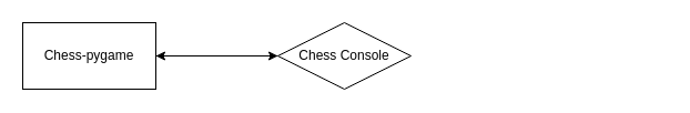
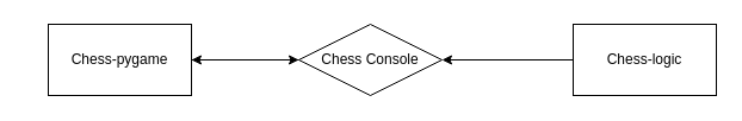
  <mxCell id="0" />
  <mxCell id="1" parent="0" />
  <mxCell id="2" value="" style="edgeStyle=orthogonalEdgeStyle;rounded=0;orthogonalLoop=1;jettySize=auto;html=1;" edge="1" parent="1" source="3" target="5"><mxGeometry relative="1" as="geometry" /></mxCell>
- <mxCell id="3" value="Chess-pygame" style="rounded=0;whiteSpace=wrap;html=1;" vertex="1" parent="1"><mxGeometry x="20" y="20" width="120" height="60" as="geometry" /></mxCell>
+ <mxCell id="3" value="Chess-pygame" style="rounded=0;whiteSpace=wrap;html=1;" vertex="1" parent="1"><mxGeometry x="40" y="20" width="120" height="60" as="geometry" /></mxCell>
  <mxCell id="4" style="edgeStyle=orthogonalEdgeStyle;rounded=0;orthogonalLoop=1;jettySize=auto;html=1;entryX=1;entryY=0.5;entryDx=0;entryDy=0;" edge="1" parent="1" source="5" target="3"><mxGeometry relative="1" as="geometry" /></mxCell>
  <mxCell id="5" value="Chess Console" style="rhombus;whiteSpace=wrap;html=1;" vertex="1" parent="1"><mxGeometry x="250" y="20" width="120" height="60" as="geometry" /></mxCell>
+ <mxCell id="6" style="edgeStyle=orthogonalEdgeStyle;rounded=0;orthogonalLoop=1;jettySize=auto;html=1;" edge="1" parent="1" source="7" target="5"><mxGeometry relative="1" as="geometry" /></mxCell>
+ <mxCell id="7" value="Chess-logic" style="rounded=0;whiteSpace=wrap;html=1;" vertex="1" parent="1"><mxGeometry x="480" y="20" width="120" height="60" as="geometry" /></mxCell>
